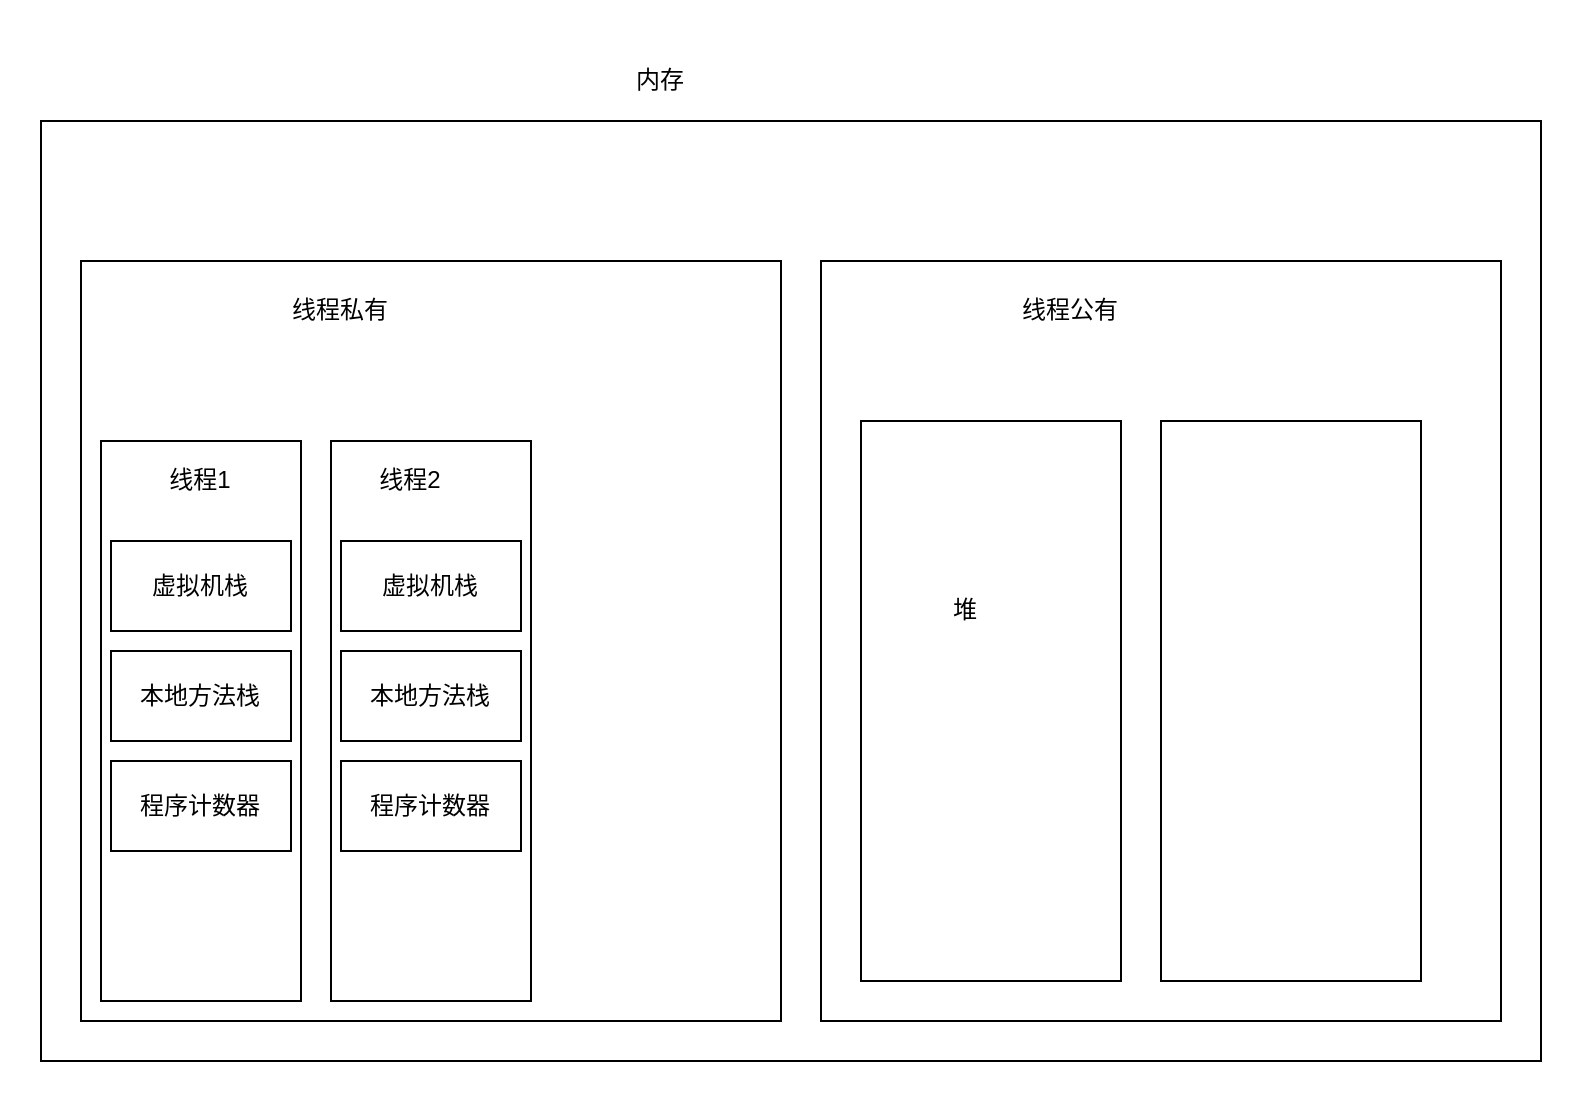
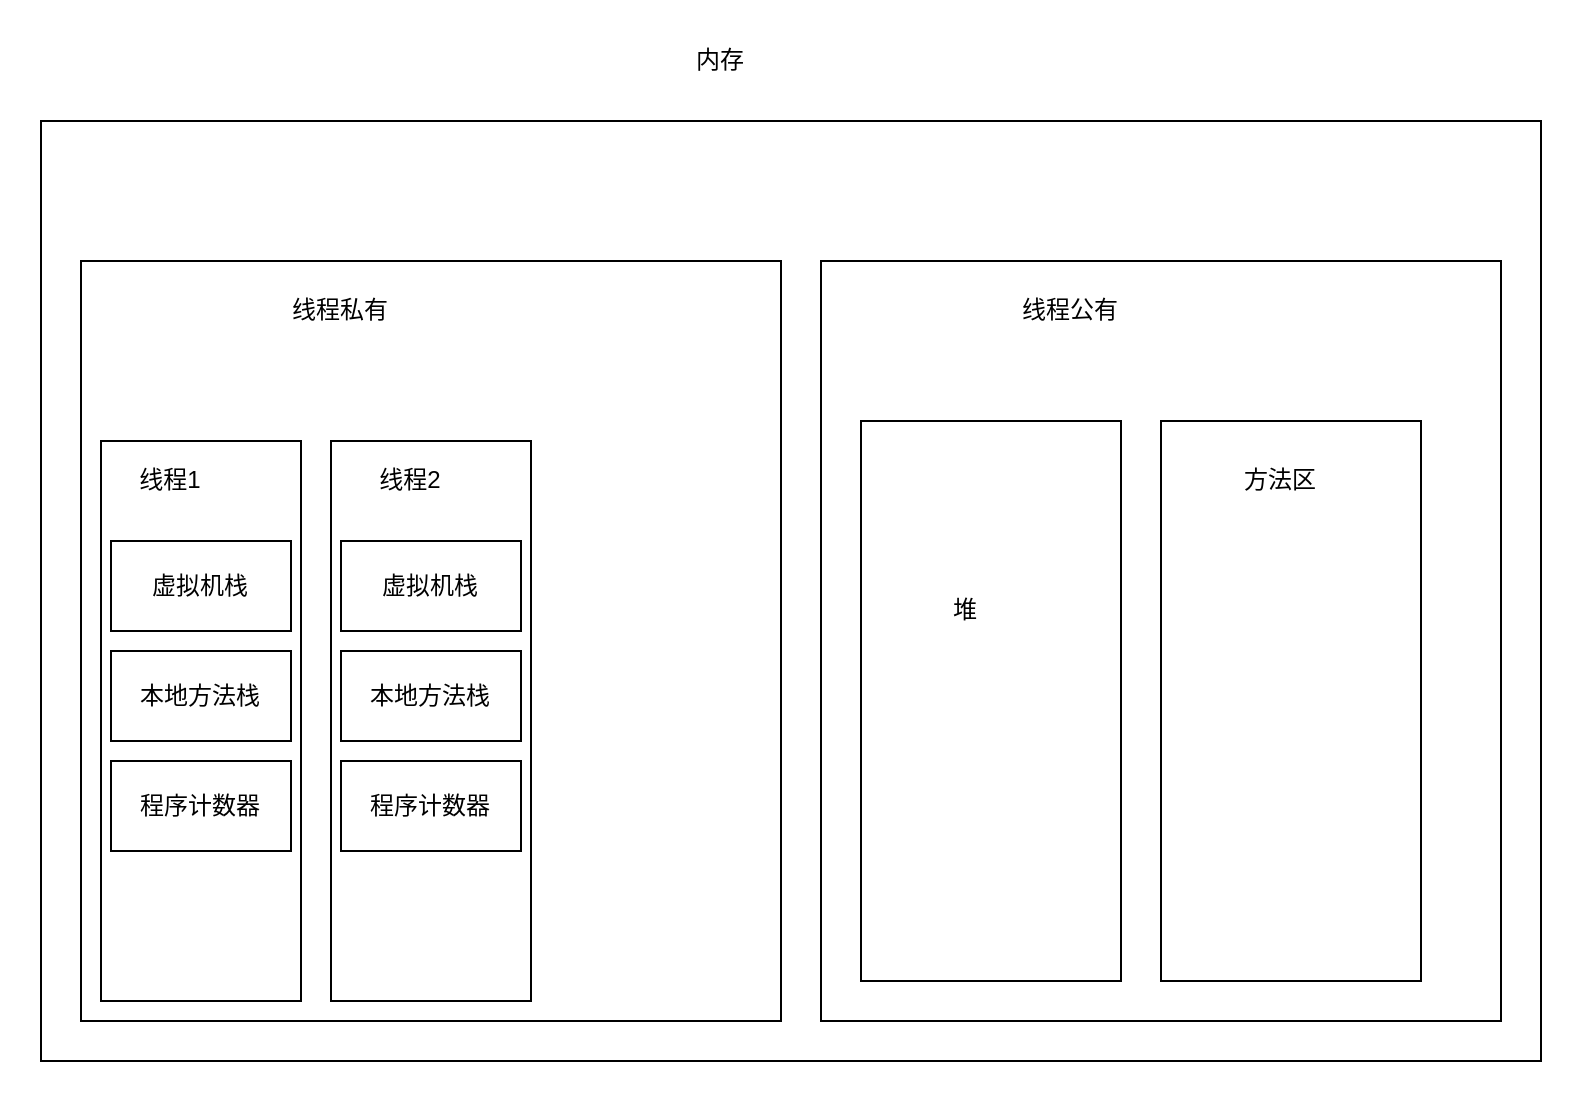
  <mxCell id="0" />
  <mxCell id="1" parent="0" />
  <mxCell id="2" value="" style="rounded=0;whiteSpace=wrap;html=1;" parent="1" vertex="1"><mxGeometry x="20" y="60" width="750" height="470" as="geometry" /></mxCell>
- <mxCell id="3" value="内存" style="text;html=1;strokeColor=none;fillColor=none;align=center;verticalAlign=middle;whiteSpace=wrap;rounded=0;" parent="1" vertex="1"><mxGeometry x="310" y="30" width="40" height="20" as="geometry" /></mxCell>
+ <mxCell id="3" value="内存" style="text;html=1;strokeColor=none;fillColor=none;align=center;verticalAlign=middle;whiteSpace=wrap;rounded=0;" parent="1" vertex="1"><mxGeometry x="340" y="20" width="40" height="20" as="geometry" /></mxCell>
  <mxCell id="4" value="" style="rounded=0;whiteSpace=wrap;html=1;" parent="1" vertex="1"><mxGeometry x="40" y="130" width="350" height="380" as="geometry" /></mxCell>
  <mxCell id="5" value="" style="rounded=0;whiteSpace=wrap;html=1;" parent="1" vertex="1"><mxGeometry x="410" y="130" width="340" height="380" as="geometry" /></mxCell>
  <mxCell id="6" value="线程私有" style="text;html=1;strokeColor=none;fillColor=none;align=center;verticalAlign=middle;whiteSpace=wrap;rounded=0;" parent="1" vertex="1"><mxGeometry x="120" y="140" width="100" height="30" as="geometry" /></mxCell>
  <mxCell id="7" value="线程公有" style="text;html=1;strokeColor=none;fillColor=none;align=center;verticalAlign=middle;whiteSpace=wrap;rounded=0;" parent="1" vertex="1"><mxGeometry x="505" y="140" width="60" height="30" as="geometry" /></mxCell>
  <mxCell id="8" value="" style="rounded=0;whiteSpace=wrap;html=1;" parent="1" vertex="1"><mxGeometry x="50" y="220" width="100" height="280" as="geometry" /></mxCell>
  <mxCell id="9" value="" style="rounded=0;whiteSpace=wrap;html=1;" parent="1" vertex="1"><mxGeometry x="165" y="220" width="100" height="280" as="geometry" /></mxCell>
- <mxCell id="10" value="线程1" style="text;html=1;strokeColor=none;fillColor=none;align=center;verticalAlign=middle;whiteSpace=wrap;rounded=0;" parent="1" vertex="1"><mxGeometry y="230" width="60" height="20" as="geometry" x="70" /></mxCell>
+ <mxCell id="10" value="线程1" style="text;html=1;strokeColor=none;fillColor=none;align=center;verticalAlign=middle;whiteSpace=wrap;rounded=0;" parent="1" vertex="1"><mxGeometry x="55" y="230" width="60" height="20" as="geometry" /></mxCell>
  <mxCell id="11" value="线程2" style="text;html=1;strokeColor=none;fillColor=none;align=center;verticalAlign=middle;whiteSpace=wrap;rounded=0;" parent="1" vertex="1"><mxGeometry x="175" y="230" width="60" height="20" as="geometry" /></mxCell>
  <mxCell id="12" value="虚拟机栈" style="rounded=0;whiteSpace=wrap;html=1;" parent="1" vertex="1"><mxGeometry x="55" y="270" width="90" height="45" as="geometry" /></mxCell>
  <mxCell id="13" value="本地方法栈" style="rounded=0;whiteSpace=wrap;html=1;" parent="1" vertex="1"><mxGeometry x="55" y="325" width="90" height="45" as="geometry" /></mxCell>
  <mxCell id="14" value="程序计数器" style="rounded=0;whiteSpace=wrap;html=1;" parent="1" vertex="1"><mxGeometry x="55" y="380" width="90" height="45" as="geometry" /></mxCell>
  <mxCell id="15" value="虚拟机栈" style="rounded=0;whiteSpace=wrap;html=1;" parent="1" vertex="1"><mxGeometry x="170" y="270" width="90" height="45" as="geometry" /></mxCell>
  <mxCell id="16" value="本地方法栈" style="rounded=0;whiteSpace=wrap;html=1;" parent="1" vertex="1"><mxGeometry x="170" y="325" width="90" height="45" as="geometry" /></mxCell>
  <mxCell id="17" value="程序计数器" style="rounded=0;whiteSpace=wrap;html=1;" parent="1" vertex="1"><mxGeometry x="170" y="380" width="90" height="45" as="geometry" /></mxCell>
  <mxCell id="18" value="" style="rounded=0;whiteSpace=wrap;html=1;" parent="1" vertex="1"><mxGeometry x="430" y="210" width="130" height="280" as="geometry" /></mxCell>
  <mxCell id="19" value="堆" style="text;html=1;strokeColor=none;fillColor=none;align=center;verticalAlign=middle;whiteSpace=wrap;rounded=0;" parent="1" vertex="1"><mxGeometry x="455" y="290" width="55" height="30" as="geometry" /></mxCell>
  <mxCell id="20" value="" style="rounded=0;whiteSpace=wrap;html=1;" parent="1" vertex="1"><mxGeometry x="580" y="210" width="130" height="280" as="geometry" /></mxCell>
+ <mxCell id="21" value="方法区" style="text;html=1;strokeColor=none;fillColor=none;align=center;verticalAlign=middle;whiteSpace=wrap;rounded=0;" parent="1" vertex="1"><mxGeometry x="610" y="225" width="60" height="30" as="geometry" /></mxCell>
